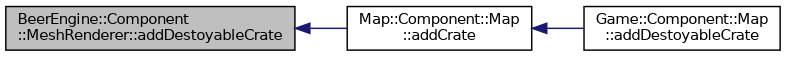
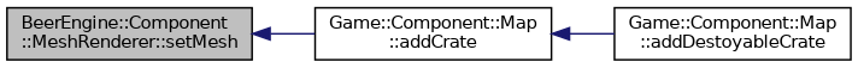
  digraph {
    rankdir=LR
    node [color=black fillcolor=white fontname=Helvetica fontsize=10 shape=record style=filled]
    edge [color=midnightblue dir=back fontname=Helvetica fontsize=10 labelfontname=Helvetica labelfontsize=10 style=solid]
-   n1 [fillcolor=grey75 fontcolor=black height=0.2 label="BeerEngine::Component\l::MeshRenderer::addDestoyableCrate" width=0.4]
-   n2 [height=0.2 label="Map::Component::Map\l::addCrate" width=0.4]
+   n1 [fillcolor=grey75 fontcolor=black height=0.2 label="BeerEngine::Component\l::MeshRenderer::setMesh" width=0.4]
+   n2 [height=0.2 label="Game::Component::Map\l::addCrate" width=0.4]
    n3 [height=0.2 label="Game::Component::Map\l::addDestoyableCrate" width=0.4]
    n1 -> n2
    n2 -> n3
  }
